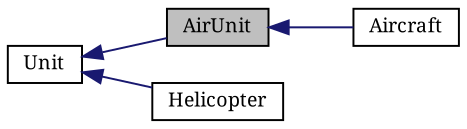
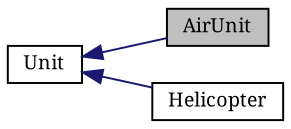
  digraph {
    fontname="Noto Serif"
    rankdir=LR
    node [color=black fillcolor=white fontname="Noto Serif" fontsize=10 shape=record style=filled]
    edge [color=midnightblue dir=back fontname="Noto Serif" fontsize=10 labelfontname=Helvetica labelfontsize=10 style=solid]
    n1 [fillcolor=grey75 fontcolor=black height=0.2 label=AirUnit width=0.4]
-   n2 [height=0.2 label=Aircraft width=0.4]
    n3 [height=0.2 label=Helicopter width=0.4]
    n4 [height=0.2 label=Unit width=0.4]
-   n1 -> n2
    n4 -> n1
    n4 -> n3
  }
